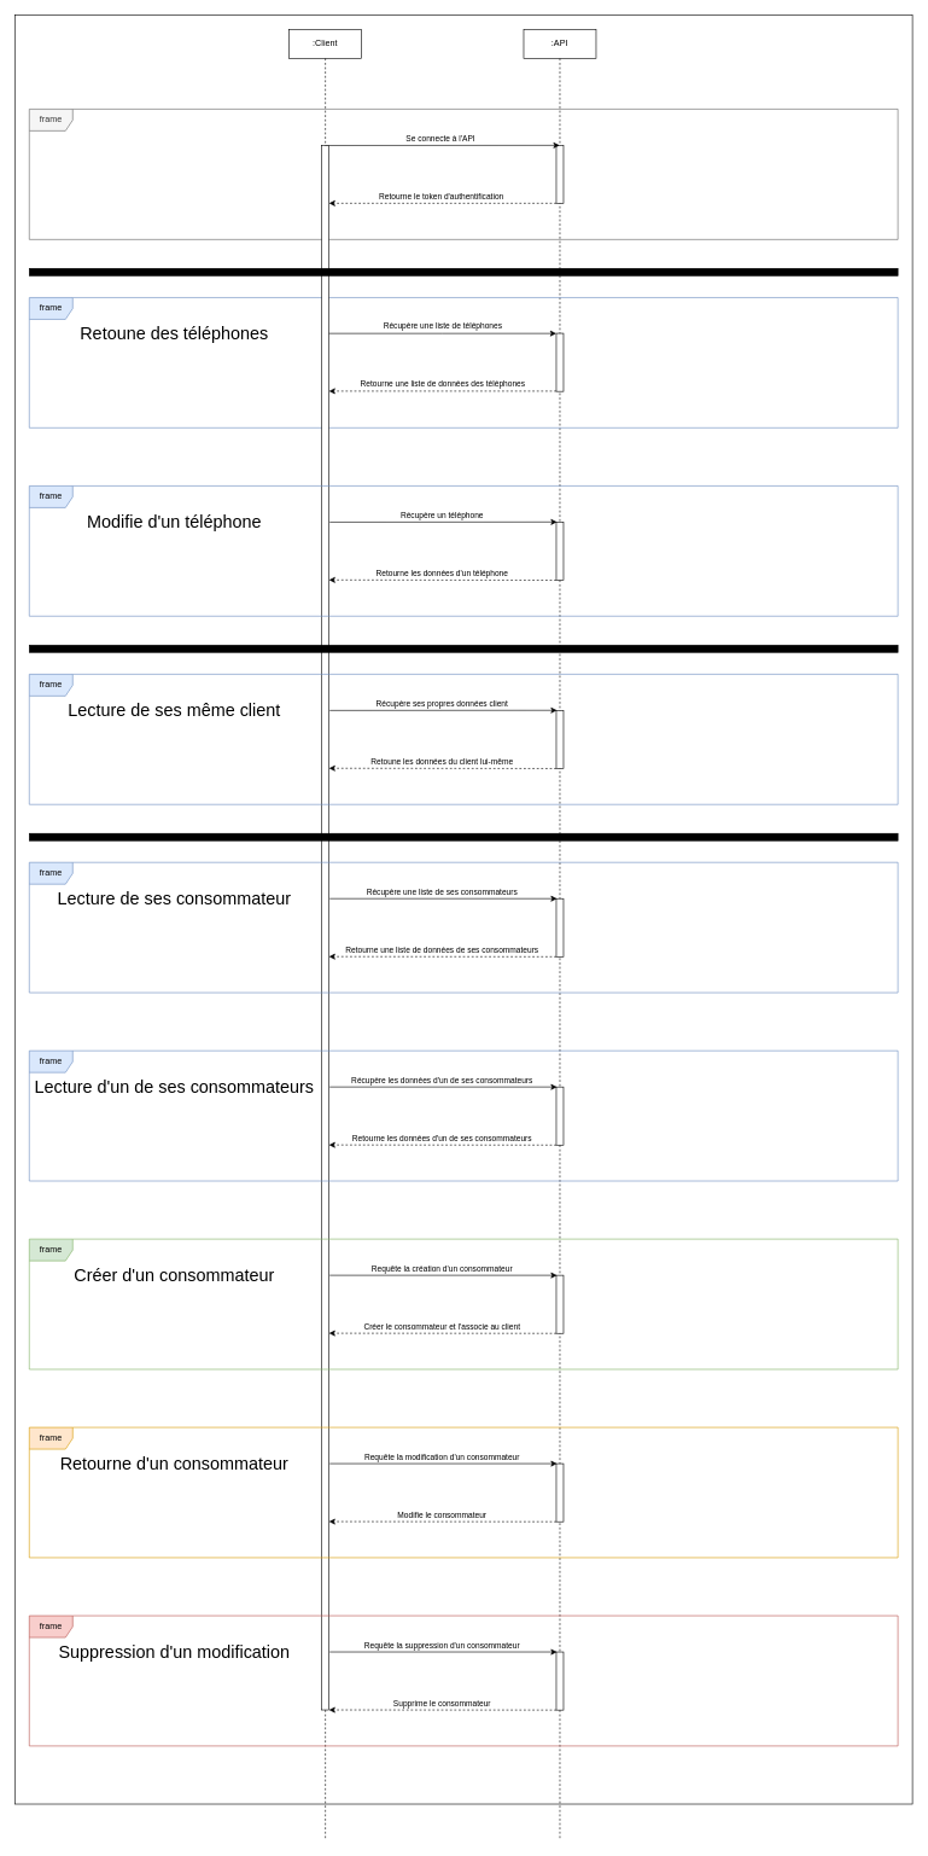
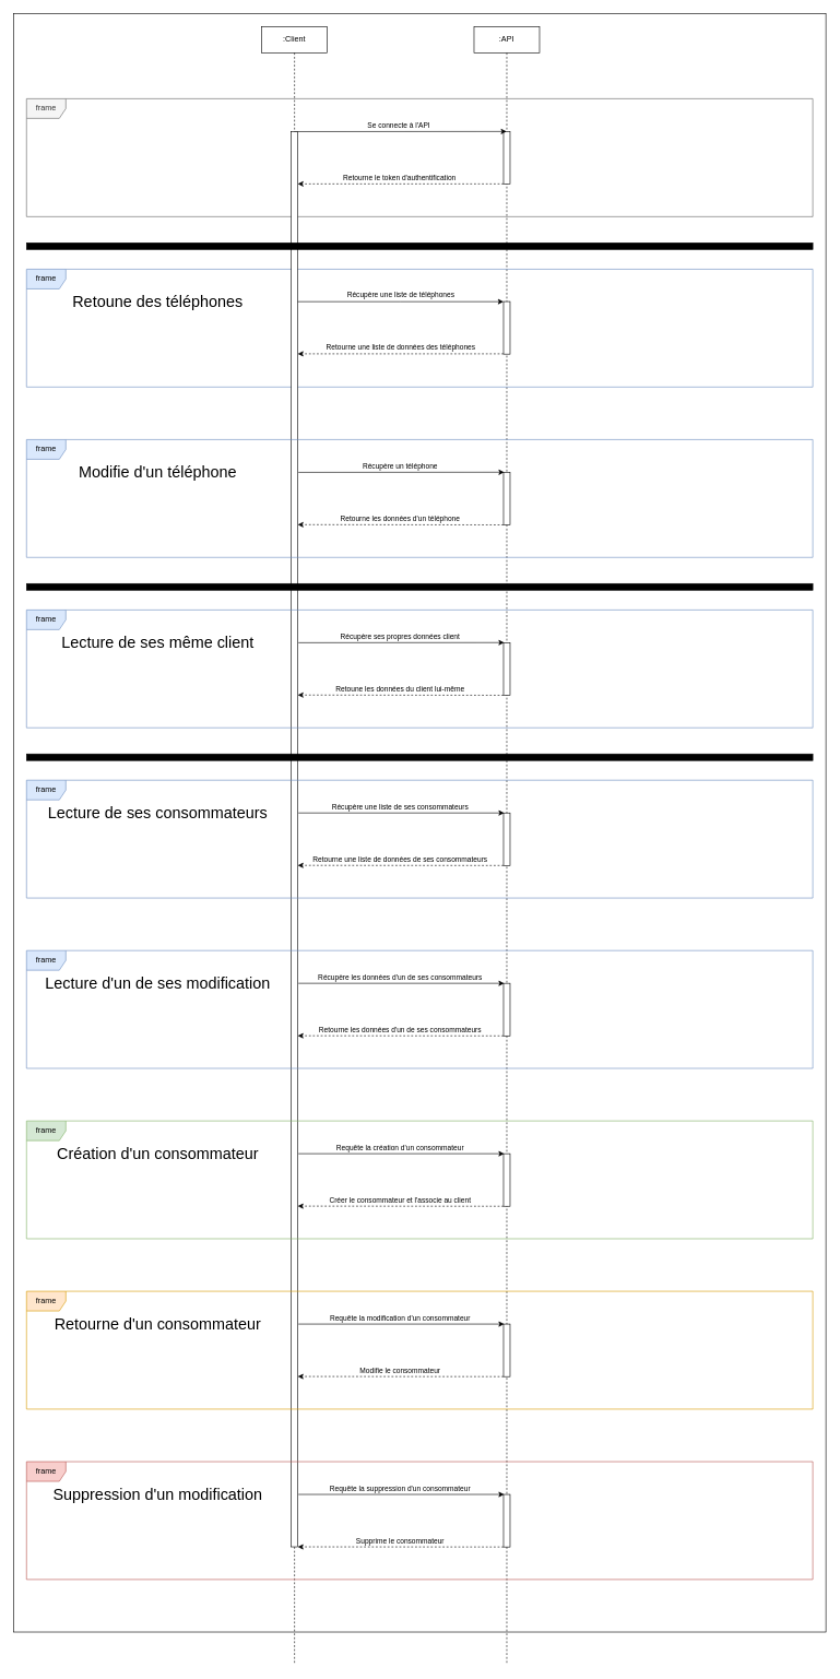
  <mxCell id="0" />
  <mxCell id="1" parent="0" />
  <mxCell id="2" value="" style="rounded=0;whiteSpace=wrap;html=1;movable=0;resizable=0;rotatable=0;deletable=0;editable=0;locked=1;connectable=0;labelBackgroundColor=none;" parent="1" vertex="1"><mxGeometry x="20" y="20" width="1240" height="2470" as="geometry" /></mxCell>
  <mxCell id="3" value=":API" style="shape=umlLifeline;perimeter=lifelinePerimeter;whiteSpace=wrap;html=1;container=1;dropTarget=0;collapsible=0;recursiveResize=0;outlineConnect=0;portConstraint=eastwest;newEdgeStyle={&quot;edgeStyle&quot;:&quot;elbowEdgeStyle&quot;,&quot;elbow&quot;:&quot;vertical&quot;,&quot;curved&quot;:0,&quot;rounded&quot;:0};movable=0;resizable=0;rotatable=0;deletable=0;editable=0;locked=1;connectable=0;" parent="1" vertex="1"><mxGeometry x="723" y="40" width="100" height="2500" as="geometry" /></mxCell>
  <mxCell id="4" value="" style="html=1;points=[];perimeter=orthogonalPerimeter;outlineConnect=0;targetShapes=umlLifeline;portConstraint=eastwest;newEdgeStyle={&quot;edgeStyle&quot;:&quot;elbowEdgeStyle&quot;,&quot;elbow&quot;:&quot;vertical&quot;,&quot;curved&quot;:0,&quot;rounded&quot;:0};" parent="3" vertex="1"><mxGeometry x="45" y="160" width="10" height="80.2" as="geometry" /></mxCell>
  <mxCell id="5" style="edgeStyle=elbowEdgeStyle;rounded=0;orthogonalLoop=1;jettySize=auto;html=1;elbow=vertical;curved=0;" parent="1" source="13" edge="1"><mxGeometry relative="1" as="geometry"><Array as="points"><mxPoint x="617" y="200" /></Array><mxPoint x="772.5" y="200" as="targetPoint" /></mxGeometry></mxCell>
  <mxCell id="6" value="Se connecte à l'API" style="edgeLabel;html=1;align=center;verticalAlign=middle;resizable=0;points=[];" parent="5" vertex="1" connectable="0"><mxGeometry x="0.205" relative="1" as="geometry"><mxPoint x="-36" y="-10" as="offset" /></mxGeometry></mxCell>
  <mxCell id="7" style="edgeStyle=elbowEdgeStyle;rounded=0;orthogonalLoop=1;jettySize=auto;html=1;elbow=vertical;curved=0;dashed=1;" parent="1" source="4" target="13" edge="1"><mxGeometry relative="1" as="geometry"><Array as="points"><mxPoint x="520" y="280" /></Array></mxGeometry></mxCell>
  <mxCell id="8" value="Retourne le token d'authentification" style="edgeLabel;html=1;align=center;verticalAlign=middle;resizable=0;points=[];" parent="7" vertex="1" connectable="0"><mxGeometry x="0.146" y="1" relative="1" as="geometry"><mxPoint x="20" y="-11" as="offset" /></mxGeometry></mxCell>
  <mxCell id="9" value="frame" style="shape=umlFrame;whiteSpace=wrap;html=1;pointerEvents=0;fillColor=#f5f5f5;fontColor=#333333;strokeColor=#666666;" parent="1" vertex="1"><mxGeometry x="40" y="150" width="1200" height="180" as="geometry" /></mxCell>
  <mxCell id="10" value="frame" style="shape=umlFrame;whiteSpace=wrap;html=1;pointerEvents=0;fillColor=#dae8fc;strokeColor=#6c8ebf;" parent="1" vertex="1"><mxGeometry x="40" y="410.2" width="1200" height="179.8" as="geometry" /></mxCell>
  <mxCell id="11" value="Retoune des téléphones" style="text;html=1;align=center;verticalAlign=middle;resizable=0;points=[];autosize=1;strokeColor=none;fillColor=none;fontSize=24;" parent="1" vertex="1"><mxGeometry x="105" y="440.2" width="270" height="40" as="geometry" /></mxCell>
  <mxCell id="12" value=":Client" style="shape=umlLifeline;perimeter=lifelinePerimeter;whiteSpace=wrap;html=1;container=1;dropTarget=0;collapsible=0;recursiveResize=0;outlineConnect=0;portConstraint=eastwest;newEdgeStyle={&quot;edgeStyle&quot;:&quot;elbowEdgeStyle&quot;,&quot;elbow&quot;:&quot;vertical&quot;,&quot;curved&quot;:0,&quot;rounded&quot;:0};movable=0;resizable=0;rotatable=0;deletable=0;editable=0;locked=1;connectable=0;" parent="1" vertex="1"><mxGeometry x="399" y="40" width="100" height="2500" as="geometry" /></mxCell>
  <mxCell id="13" value="" style="html=1;points=[];perimeter=orthogonalPerimeter;outlineConnect=0;targetShapes=umlLifeline;portConstraint=eastwest;newEdgeStyle={&quot;edgeStyle&quot;:&quot;elbowEdgeStyle&quot;,&quot;elbow&quot;:&quot;vertical&quot;,&quot;curved&quot;:0,&quot;rounded&quot;:0};" parent="12" vertex="1"><mxGeometry x="45" y="160.2" width="10" height="2159.8" as="geometry" /></mxCell>
  <mxCell id="14" style="edgeStyle=elbowEdgeStyle;rounded=0;orthogonalLoop=1;jettySize=auto;html=1;elbow=horizontal;curved=0;dashed=1;" parent="1" edge="1"><mxGeometry relative="1" as="geometry"><mxPoint x="768" y="539.309" as="sourcePoint" /><mxPoint x="454" y="539.309" as="targetPoint" /></mxGeometry></mxCell>
  <mxCell id="15" value="Retourne une liste de données des téléphones" style="edgeLabel;html=1;align=center;verticalAlign=middle;resizable=0;points=[];" parent="14" vertex="1" connectable="0"><mxGeometry x="-0.12" y="-2" relative="1" as="geometry"><mxPoint x="-20" y="-8" as="offset" /></mxGeometry></mxCell>
  <mxCell id="16" value="" style="html=1;points=[];perimeter=orthogonalPerimeter;outlineConnect=0;targetShapes=umlLifeline;portConstraint=eastwest;newEdgeStyle={&quot;edgeStyle&quot;:&quot;elbowEdgeStyle&quot;,&quot;elbow&quot;:&quot;vertical&quot;,&quot;curved&quot;:0,&quot;rounded&quot;:0};" parent="1" vertex="1"><mxGeometry x="768" y="459.55" width="10" height="80.2" as="geometry" /></mxCell>
  <mxCell id="17" style="edgeStyle=elbowEdgeStyle;rounded=0;orthogonalLoop=1;jettySize=auto;html=1;elbow=horizontal;curved=0;" parent="1" edge="1"><mxGeometry relative="1" as="geometry"><mxPoint x="454" y="459.726" as="sourcePoint" /><mxPoint x="768" y="459.726" as="targetPoint" /></mxGeometry></mxCell>
  <mxCell id="18" value="Récupère une liste de téléphones" style="edgeLabel;html=1;align=center;verticalAlign=middle;resizable=0;points=[];" parent="17" vertex="1" connectable="0"><mxGeometry x="-0.06" relative="1" as="geometry"><mxPoint x="8" y="-10" as="offset" /></mxGeometry></mxCell>
  <mxCell id="19" value="frame" style="shape=umlFrame;whiteSpace=wrap;html=1;pointerEvents=0;fillColor=#dae8fc;strokeColor=#6c8ebf;" parent="1" vertex="1"><mxGeometry x="40" y="670.2" width="1200" height="179.8" as="geometry" /></mxCell>
  <mxCell id="20" value="Modifie d'un téléphone" style="text;html=1;align=center;verticalAlign=middle;resizable=0;points=[];autosize=1;strokeColor=none;fillColor=none;fontSize=24;" parent="1" vertex="1"><mxGeometry x="105" y="700" width="270" height="40" as="geometry" /></mxCell>
  <mxCell id="21" style="edgeStyle=elbowEdgeStyle;rounded=0;orthogonalLoop=1;jettySize=auto;html=1;elbow=vertical;curved=0;dashed=1;" parent="1" edge="1"><mxGeometry relative="1" as="geometry"><mxPoint x="768" y="800.404" as="sourcePoint" /><mxPoint x="454" y="800.404" as="targetPoint" /></mxGeometry></mxCell>
  <mxCell id="22" value="Retourne les données d'un téléphone" style="edgeLabel;html=1;align=center;verticalAlign=middle;resizable=0;points=[];" parent="21" vertex="1" connectable="0"><mxGeometry x="0.176" y="1" relative="1" as="geometry"><mxPoint x="26" y="-11" as="offset" /></mxGeometry></mxCell>
  <mxCell id="23" value="" style="html=1;points=[];perimeter=orthogonalPerimeter;outlineConnect=0;targetShapes=umlLifeline;portConstraint=eastwest;newEdgeStyle={&quot;edgeStyle&quot;:&quot;elbowEdgeStyle&quot;,&quot;elbow&quot;:&quot;vertical&quot;,&quot;curved&quot;:0,&quot;rounded&quot;:0};" parent="1" vertex="1"><mxGeometry x="768" y="720.2" width="10" height="80.2" as="geometry" /></mxCell>
  <mxCell id="24" style="edgeStyle=elbowEdgeStyle;rounded=0;orthogonalLoop=1;jettySize=auto;html=1;elbow=vertical;curved=0;" parent="1" edge="1"><mxGeometry relative="1" as="geometry"><mxPoint x="455" y="720.204" as="sourcePoint" /><mxPoint x="769" y="720.204" as="targetPoint" /></mxGeometry></mxCell>
  <mxCell id="25" value="Récupère un téléphone" style="edgeLabel;html=1;align=center;verticalAlign=middle;resizable=0;points=[];" parent="24" vertex="1" connectable="0"><mxGeometry x="-0.347" y="-2" relative="1" as="geometry"><mxPoint x="52" y="-12" as="offset" /></mxGeometry></mxCell>
  <mxCell id="26" value="frame" style="shape=umlFrame;whiteSpace=wrap;html=1;pointerEvents=0;fillColor=#dae8fc;strokeColor=#6c8ebf;" parent="1" vertex="1"><mxGeometry x="40" y="930.2" width="1200" height="179.8" as="geometry" /></mxCell>
  <mxCell id="27" value="Lecture de ses même client" style="text;html=1;align=center;verticalAlign=middle;resizable=0;points=[];autosize=1;strokeColor=none;fillColor=none;fontSize=24;" parent="1" vertex="1"><mxGeometry x="70" y="960" width="340" height="40" as="geometry" /></mxCell>
  <mxCell id="28" style="edgeStyle=elbowEdgeStyle;rounded=0;orthogonalLoop=1;jettySize=auto;html=1;elbow=vertical;curved=0;dashed=1;" parent="1" edge="1"><mxGeometry relative="1" as="geometry"><mxPoint x="768" y="1060.404" as="sourcePoint" /><mxPoint x="454" y="1060.404" as="targetPoint" /></mxGeometry></mxCell>
  <mxCell id="29" value="Retoune les données du client lui-même" style="edgeLabel;html=1;align=center;verticalAlign=middle;resizable=0;points=[];" parent="28" vertex="1" connectable="0"><mxGeometry x="0.176" y="1" relative="1" as="geometry"><mxPoint x="26" y="-11" as="offset" /></mxGeometry></mxCell>
  <mxCell id="30" value="" style="html=1;points=[];perimeter=orthogonalPerimeter;outlineConnect=0;targetShapes=umlLifeline;portConstraint=eastwest;newEdgeStyle={&quot;edgeStyle&quot;:&quot;elbowEdgeStyle&quot;,&quot;elbow&quot;:&quot;vertical&quot;,&quot;curved&quot;:0,&quot;rounded&quot;:0};" parent="1" vertex="1"><mxGeometry x="768" y="980.2" width="10" height="80.2" as="geometry" /></mxCell>
  <mxCell id="31" style="edgeStyle=elbowEdgeStyle;rounded=0;orthogonalLoop=1;jettySize=auto;html=1;elbow=vertical;curved=0;" parent="1" edge="1"><mxGeometry relative="1" as="geometry"><mxPoint x="455" y="980.204" as="sourcePoint" /><mxPoint x="769" y="980.204" as="targetPoint" /></mxGeometry></mxCell>
  <mxCell id="32" value="Récupère ses propres données client" style="edgeLabel;html=1;align=center;verticalAlign=middle;resizable=0;points=[];" parent="31" vertex="1" connectable="0"><mxGeometry x="-0.347" y="-2" relative="1" as="geometry"><mxPoint x="52" y="-12" as="offset" /></mxGeometry></mxCell>
  <mxCell id="33" value="frame" style="shape=umlFrame;whiteSpace=wrap;html=1;pointerEvents=0;fillColor=#dae8fc;strokeColor=#6c8ebf;" parent="1" vertex="1"><mxGeometry x="40" y="1190" width="1200" height="179.8" as="geometry" /></mxCell>
- <mxCell id="34" value="Lecture de ses consommateur" style="text;html=1;align=center;verticalAlign=middle;resizable=0;points=[];autosize=1;strokeColor=none;fillColor=none;fontSize=24;" parent="1" vertex="1"><mxGeometry x="60" y="1219.8" width="360" height="40" as="geometry" /></mxCell>
+ <mxCell id="34" value="Lecture de ses consommateurs" style="text;html=1;align=center;verticalAlign=middle;resizable=0;points=[];autosize=1;strokeColor=none;fillColor=none;fontSize=24;" parent="1" vertex="1"><mxGeometry x="60" y="1219.8" width="360" height="40" as="geometry" /></mxCell>
  <mxCell id="35" style="edgeStyle=elbowEdgeStyle;rounded=0;orthogonalLoop=1;jettySize=auto;html=1;elbow=vertical;curved=0;dashed=1;" parent="1" edge="1"><mxGeometry relative="1" as="geometry"><mxPoint x="768" y="1320.204" as="sourcePoint" /><mxPoint x="454" y="1320.204" as="targetPoint" /></mxGeometry></mxCell>
  <mxCell id="36" value="Retourne une liste de données de ses consommateurs" style="edgeLabel;html=1;align=center;verticalAlign=middle;resizable=0;points=[];" parent="35" vertex="1" connectable="0"><mxGeometry x="0.176" y="1" relative="1" as="geometry"><mxPoint x="26" y="-11" as="offset" /></mxGeometry></mxCell>
  <mxCell id="37" value="" style="html=1;points=[];perimeter=orthogonalPerimeter;outlineConnect=0;targetShapes=umlLifeline;portConstraint=eastwest;newEdgeStyle={&quot;edgeStyle&quot;:&quot;elbowEdgeStyle&quot;,&quot;elbow&quot;:&quot;vertical&quot;,&quot;curved&quot;:0,&quot;rounded&quot;:0};" parent="1" vertex="1"><mxGeometry x="768" y="1240" width="10" height="80.2" as="geometry" /></mxCell>
  <mxCell id="38" style="edgeStyle=elbowEdgeStyle;rounded=0;orthogonalLoop=1;jettySize=auto;html=1;elbow=vertical;curved=0;" parent="1" edge="1"><mxGeometry relative="1" as="geometry"><mxPoint x="455" y="1240.004" as="sourcePoint" /><mxPoint x="769" y="1240.004" as="targetPoint" /></mxGeometry></mxCell>
  <mxCell id="39" value="Récupère une liste de ses consommateurs" style="edgeLabel;html=1;align=center;verticalAlign=middle;resizable=0;points=[];" parent="38" vertex="1" connectable="0"><mxGeometry x="-0.347" y="-2" relative="1" as="geometry"><mxPoint x="52" y="-12" as="offset" /></mxGeometry></mxCell>
  <mxCell id="40" value="frame" style="shape=umlFrame;whiteSpace=wrap;html=1;pointerEvents=0;fillColor=#dae8fc;strokeColor=#6c8ebf;" parent="1" vertex="1"><mxGeometry x="40" y="1450" width="1200" height="179.8" as="geometry" /></mxCell>
- <mxCell id="41" value="Lecture d'un de ses consommateurs" style="text;html=1;align=center;verticalAlign=middle;resizable=0;points=[];autosize=1;strokeColor=none;fillColor=none;fontSize=24;" parent="1" vertex="1"><mxGeometry x="35" y="1480" width="410" height="40" as="geometry" /></mxCell>
+ <mxCell id="41" value="Lecture d'un de ses modification" style="text;html=1;align=center;verticalAlign=middle;resizable=0;points=[];autosize=1;strokeColor=none;fillColor=none;fontSize=24;" parent="1" vertex="1"><mxGeometry x="35" y="1480" width="410" height="40" as="geometry" /></mxCell>
  <mxCell id="42" style="edgeStyle=elbowEdgeStyle;rounded=0;orthogonalLoop=1;jettySize=auto;html=1;elbow=vertical;curved=0;dashed=1;" parent="1" edge="1"><mxGeometry relative="1" as="geometry"><mxPoint x="768" y="1580.204" as="sourcePoint" /><mxPoint x="454" y="1580.204" as="targetPoint" /></mxGeometry></mxCell>
  <mxCell id="43" value="Retourne les données d'un de ses consommateurs" style="edgeLabel;html=1;align=center;verticalAlign=middle;resizable=0;points=[];" parent="42" vertex="1" connectable="0"><mxGeometry x="0.176" y="1" relative="1" as="geometry"><mxPoint x="26" y="-11" as="offset" /></mxGeometry></mxCell>
  <mxCell id="44" value="" style="html=1;points=[];perimeter=orthogonalPerimeter;outlineConnect=0;targetShapes=umlLifeline;portConstraint=eastwest;newEdgeStyle={&quot;edgeStyle&quot;:&quot;elbowEdgeStyle&quot;,&quot;elbow&quot;:&quot;vertical&quot;,&quot;curved&quot;:0,&quot;rounded&quot;:0};" parent="1" vertex="1"><mxGeometry x="768" y="1500" width="10" height="80.2" as="geometry" /></mxCell>
  <mxCell id="45" style="edgeStyle=elbowEdgeStyle;rounded=0;orthogonalLoop=1;jettySize=auto;html=1;elbow=vertical;curved=0;" parent="1" edge="1"><mxGeometry relative="1" as="geometry"><mxPoint x="455" y="1500.004" as="sourcePoint" /><mxPoint x="769" y="1500.004" as="targetPoint" /></mxGeometry></mxCell>
  <mxCell id="46" value="Récupère les données d'un de ses consommateurs" style="edgeLabel;html=1;align=center;verticalAlign=middle;resizable=0;points=[];" parent="45" vertex="1" connectable="0"><mxGeometry x="-0.347" y="-2" relative="1" as="geometry"><mxPoint x="52" y="-12" as="offset" /></mxGeometry></mxCell>
  <mxCell id="47" value="frame" style="shape=umlFrame;whiteSpace=wrap;html=1;pointerEvents=0;fillColor=#d5e8d4;strokeColor=#82b366;" parent="1" vertex="1"><mxGeometry x="40" y="1710" width="1200" height="179.8" as="geometry" /></mxCell>
- <mxCell id="48" value="Créer d'un consommateur" style="text;html=1;align=center;verticalAlign=middle;resizable=0;points=[];autosize=1;strokeColor=none;fillColor=none;fontSize=24;" parent="1" vertex="1"><mxGeometry x="75" y="1740" width="330" height="40" as="geometry" /></mxCell>
+ <mxCell id="48" value="Création d'un consommateur" style="text;html=1;align=center;verticalAlign=middle;resizable=0;points=[];autosize=1;strokeColor=none;fillColor=none;fontSize=24;" parent="1" vertex="1"><mxGeometry x="75" y="1740" width="330" height="40" as="geometry" /></mxCell>
  <mxCell id="49" style="edgeStyle=elbowEdgeStyle;rounded=0;orthogonalLoop=1;jettySize=auto;html=1;elbow=vertical;curved=0;dashed=1;" parent="1" edge="1"><mxGeometry relative="1" as="geometry"><mxPoint x="768" y="1840.204" as="sourcePoint" /><mxPoint x="454" y="1840.204" as="targetPoint" /></mxGeometry></mxCell>
  <mxCell id="50" value="Créer le consommateur et l'associe au client" style="edgeLabel;html=1;align=center;verticalAlign=middle;resizable=0;points=[];" parent="49" vertex="1" connectable="0"><mxGeometry x="0.176" y="1" relative="1" as="geometry"><mxPoint x="26" y="-11" as="offset" /></mxGeometry></mxCell>
  <mxCell id="51" value="" style="html=1;points=[];perimeter=orthogonalPerimeter;outlineConnect=0;targetShapes=umlLifeline;portConstraint=eastwest;newEdgeStyle={&quot;edgeStyle&quot;:&quot;elbowEdgeStyle&quot;,&quot;elbow&quot;:&quot;vertical&quot;,&quot;curved&quot;:0,&quot;rounded&quot;:0};" parent="1" vertex="1"><mxGeometry x="768" y="1760" width="10" height="80.2" as="geometry" /></mxCell>
  <mxCell id="52" style="edgeStyle=elbowEdgeStyle;rounded=0;orthogonalLoop=1;jettySize=auto;html=1;elbow=vertical;curved=0;" parent="1" edge="1"><mxGeometry relative="1" as="geometry"><mxPoint x="455" y="1760.004" as="sourcePoint" /><mxPoint x="769" y="1760.004" as="targetPoint" /></mxGeometry></mxCell>
  <mxCell id="53" value="Requête la création d'un consommateur" style="edgeLabel;html=1;align=center;verticalAlign=middle;resizable=0;points=[];" parent="52" vertex="1" connectable="0"><mxGeometry x="-0.347" y="-2" relative="1" as="geometry"><mxPoint x="52" y="-12" as="offset" /></mxGeometry></mxCell>
  <mxCell id="54" value="frame" style="shape=umlFrame;whiteSpace=wrap;html=1;pointerEvents=0;fillColor=#ffe6cc;strokeColor=#d79b00;" parent="1" vertex="1"><mxGeometry x="40" y="1970" width="1200" height="179.8" as="geometry" /></mxCell>
  <mxCell id="55" value="Retourne d'un consommateur" style="text;html=1;align=center;verticalAlign=middle;resizable=0;points=[];autosize=1;strokeColor=none;fillColor=none;fontSize=24;" parent="1" vertex="1"><mxGeometry x="55" y="2000" width="370" height="40" as="geometry" /></mxCell>
  <mxCell id="56" style="edgeStyle=elbowEdgeStyle;rounded=0;orthogonalLoop=1;jettySize=auto;html=1;elbow=vertical;curved=0;dashed=1;" parent="1" edge="1"><mxGeometry relative="1" as="geometry"><mxPoint x="768" y="2100.204" as="sourcePoint" /><mxPoint x="454" y="2100.204" as="targetPoint" /></mxGeometry></mxCell>
  <mxCell id="57" value="Modifie le consommateur" style="edgeLabel;html=1;align=center;verticalAlign=middle;resizable=0;points=[];" parent="56" vertex="1" connectable="0"><mxGeometry x="0.176" y="1" relative="1" as="geometry"><mxPoint x="26" y="-11" as="offset" /></mxGeometry></mxCell>
  <mxCell id="58" value="" style="html=1;points=[];perimeter=orthogonalPerimeter;outlineConnect=0;targetShapes=umlLifeline;portConstraint=eastwest;newEdgeStyle={&quot;edgeStyle&quot;:&quot;elbowEdgeStyle&quot;,&quot;elbow&quot;:&quot;vertical&quot;,&quot;curved&quot;:0,&quot;rounded&quot;:0};" parent="1" vertex="1"><mxGeometry x="768" y="2020" width="10" height="80.2" as="geometry" /></mxCell>
  <mxCell id="59" style="edgeStyle=elbowEdgeStyle;rounded=0;orthogonalLoop=1;jettySize=auto;html=1;elbow=vertical;curved=0;" parent="1" edge="1"><mxGeometry relative="1" as="geometry"><mxPoint x="455" y="2020.004" as="sourcePoint" /><mxPoint x="769" y="2020.004" as="targetPoint" /></mxGeometry></mxCell>
  <mxCell id="60" value="Requête la modification d'un consommateur" style="edgeLabel;html=1;align=center;verticalAlign=middle;resizable=0;points=[];" parent="59" vertex="1" connectable="0"><mxGeometry x="-0.347" y="-2" relative="1" as="geometry"><mxPoint x="52" y="-12" as="offset" /></mxGeometry></mxCell>
  <mxCell id="61" value="frame" style="shape=umlFrame;whiteSpace=wrap;html=1;pointerEvents=0;fillColor=#f8cecc;strokeColor=#b85450;" parent="1" vertex="1"><mxGeometry x="40" y="2230" width="1200" height="179.8" as="geometry" /></mxCell>
  <mxCell id="62" value="Suppression d'un modification" style="text;html=1;align=center;verticalAlign=middle;resizable=0;points=[];autosize=1;strokeColor=none;fillColor=none;fontSize=24;" parent="1" vertex="1"><mxGeometry x="55" y="2260" width="370" height="40" as="geometry" /></mxCell>
  <mxCell id="63" style="edgeStyle=elbowEdgeStyle;rounded=0;orthogonalLoop=1;jettySize=auto;html=1;elbow=vertical;curved=0;dashed=1;" parent="1" edge="1"><mxGeometry relative="1" as="geometry"><mxPoint x="768" y="2360.204" as="sourcePoint" /><mxPoint x="454" y="2360.204" as="targetPoint" /></mxGeometry></mxCell>
  <mxCell id="64" value="Supprime le consommateur" style="edgeLabel;html=1;align=center;verticalAlign=middle;resizable=0;points=[];" parent="63" vertex="1" connectable="0"><mxGeometry x="0.176" y="1" relative="1" as="geometry"><mxPoint x="26" y="-11" as="offset" /></mxGeometry></mxCell>
  <mxCell id="65" value="" style="html=1;points=[];perimeter=orthogonalPerimeter;outlineConnect=0;targetShapes=umlLifeline;portConstraint=eastwest;newEdgeStyle={&quot;edgeStyle&quot;:&quot;elbowEdgeStyle&quot;,&quot;elbow&quot;:&quot;vertical&quot;,&quot;curved&quot;:0,&quot;rounded&quot;:0};" parent="1" vertex="1"><mxGeometry x="768" y="2280" width="10" height="80.2" as="geometry" /></mxCell>
  <mxCell id="66" style="edgeStyle=elbowEdgeStyle;rounded=0;orthogonalLoop=1;jettySize=auto;html=1;elbow=vertical;curved=0;" parent="1" edge="1"><mxGeometry relative="1" as="geometry"><mxPoint x="455" y="2280.004" as="sourcePoint" /><mxPoint x="769" y="2280.004" as="targetPoint" /></mxGeometry></mxCell>
  <mxCell id="67" value="Requête la suppression d'un consommateur" style="edgeLabel;html=1;align=center;verticalAlign=middle;resizable=0;points=[];" parent="66" vertex="1" connectable="0"><mxGeometry x="-0.347" y="-2" relative="1" as="geometry"><mxPoint x="52" y="-12" as="offset" /></mxGeometry></mxCell>
  <mxCell id="68" value="" style="rounded=0;whiteSpace=wrap;html=1;fillColor=#000000;" parent="1" vertex="1"><mxGeometry x="40" y="890" width="1200" height="10" as="geometry" /></mxCell>
  <mxCell id="69" value="" style="rounded=0;whiteSpace=wrap;html=1;fillColor=#000000;" parent="1" vertex="1"><mxGeometry x="40" y="1150" width="1200" height="10" as="geometry" /></mxCell>
  <mxCell id="70" value="" style="rounded=0;whiteSpace=wrap;html=1;fillColor=#000000;" parent="1" vertex="1"><mxGeometry x="40" y="370" width="1200" height="10" as="geometry" /></mxCell>
